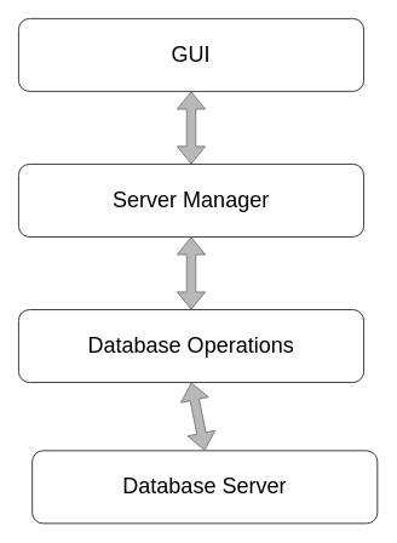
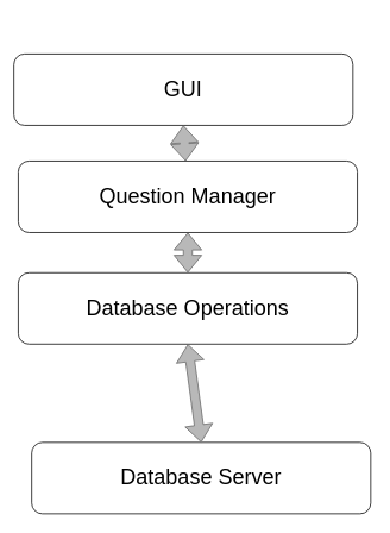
  <mxCell id="0" />
  <mxCell id="1" parent="0" />
- <mxCell id="2" value="&lt;font style=&quot;font-size: 24px&quot;&gt;GUI&lt;/font&gt;" style="rounded=1;whiteSpace=wrap;html=1;" vertex="1" parent="1"><mxGeometry x="20" y="20" width="380" height="80" as="geometry" /></mxCell>
- <mxCell id="3" value="&lt;font style=&quot;font-size: 24px&quot;&gt;Server Manager&lt;/font&gt;" style="rounded=1;whiteSpace=wrap;html=1;" vertex="1" parent="1"><mxGeometry x="20" y="180" width="380" height="80" as="geometry" /></mxCell>
+ <mxCell id="2" value="&lt;font style=&quot;font-size: 24px&quot;&gt;GUI&lt;/font&gt;" style="rounded=1;whiteSpace=wrap;html=1;" vertex="1" parent="1"><mxGeometry x="15" y="60" width="380" height="80" as="geometry" /></mxCell>
+ <mxCell id="3" value="&lt;font style=&quot;font-size: 24px&quot;&gt;Question Manager&lt;/font&gt;" style="rounded=1;whiteSpace=wrap;html=1;" vertex="1" parent="1"><mxGeometry x="20" y="180" width="380" height="80" as="geometry" /></mxCell>
  <mxCell id="4" value="" style="shape=flexArrow;endArrow=classic;startArrow=classic;html=1;entryX=0.5;entryY=1;entryDx=0;entryDy=0;strokeColor=#666666;fillColor=#B8B8B8;" edge="1" parent="1" source="3" target="2"><mxGeometry width="50" height="50" relative="1" as="geometry"><mxPoint x="160" y="350" as="sourcePoint" /><mxPoint x="210" y="300" as="targetPoint" /></mxGeometry></mxCell>
- <mxCell id="5" value="&lt;font style=&quot;font-size: 24px&quot;&gt;Database Operations&lt;/font&gt;" style="rounded=1;whiteSpace=wrap;html=1;" vertex="1" parent="1"><mxGeometry x="20" y="340" width="380" height="80" as="geometry" /></mxCell>
+ <mxCell id="5" value="&lt;font style=&quot;font-size: 24px&quot;&gt;Database Operations&lt;/font&gt;" style="rounded=1;whiteSpace=wrap;html=1;" vertex="1" parent="1"><mxGeometry x="20" y="305" width="380" height="80" as="geometry" /></mxCell>
  <mxCell id="6" value="" style="shape=flexArrow;endArrow=classic;startArrow=classic;html=1;strokeColor=#666666;fillColor=#B8B8B8;" edge="1" parent="1" source="5" target="3"><mxGeometry width="50" height="50" relative="1" as="geometry"><mxPoint x="200" y="310" as="sourcePoint" /><mxPoint x="250" y="280" as="targetPoint" /></mxGeometry></mxCell>
  <mxCell id="7" value="&lt;font style=&quot;font-size: 24px&quot;&gt;Database Server&lt;/font&gt;" style="rounded=1;whiteSpace=wrap;html=1;" vertex="1" parent="1"><mxGeometry x="35" y="495" width="380" height="80" as="geometry" /></mxCell>
  <mxCell id="8" value="" style="shape=flexArrow;endArrow=classic;startArrow=classic;html=1;strokeColor=#666666;fillColor=#B8B8B8;entryX=0.5;entryY=1;entryDx=0;entryDy=0;exitX=0.5;exitY=0;exitDx=0;exitDy=0;" edge="1" parent="1" source="7" target="5"><mxGeometry width="50" height="50" relative="1" as="geometry"><mxPoint x="220" y="350" as="sourcePoint" /><mxPoint x="220" y="270" as="targetPoint" /></mxGeometry></mxCell>
